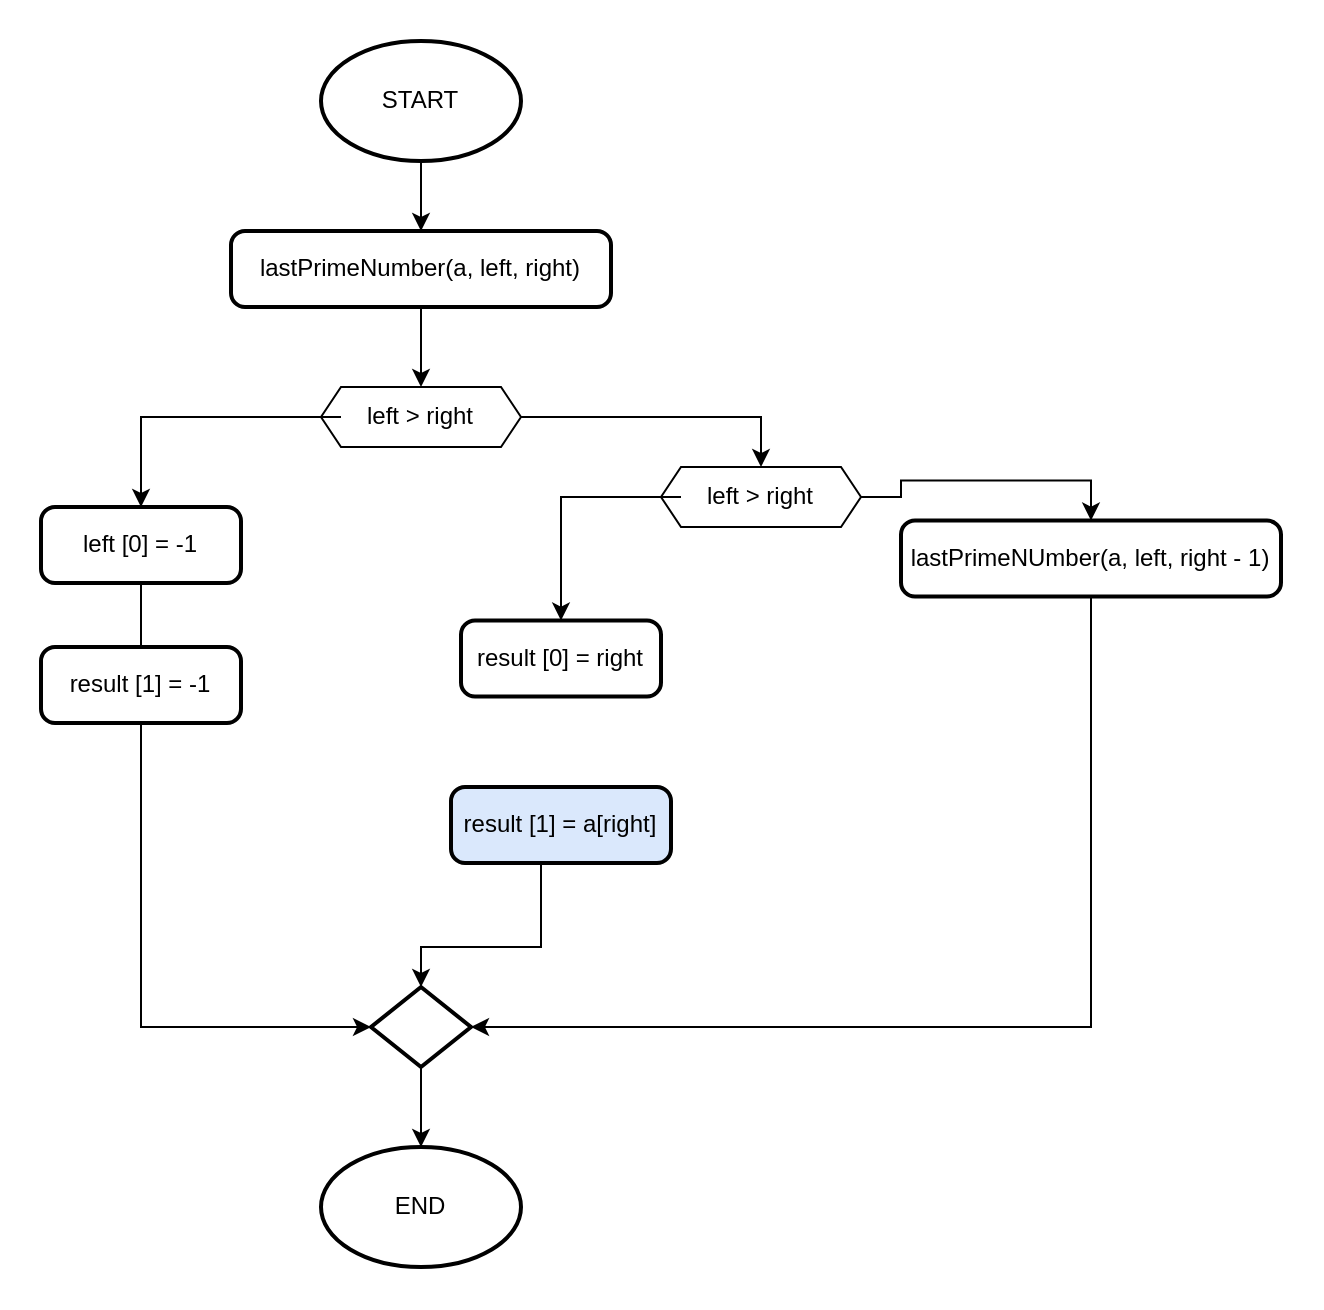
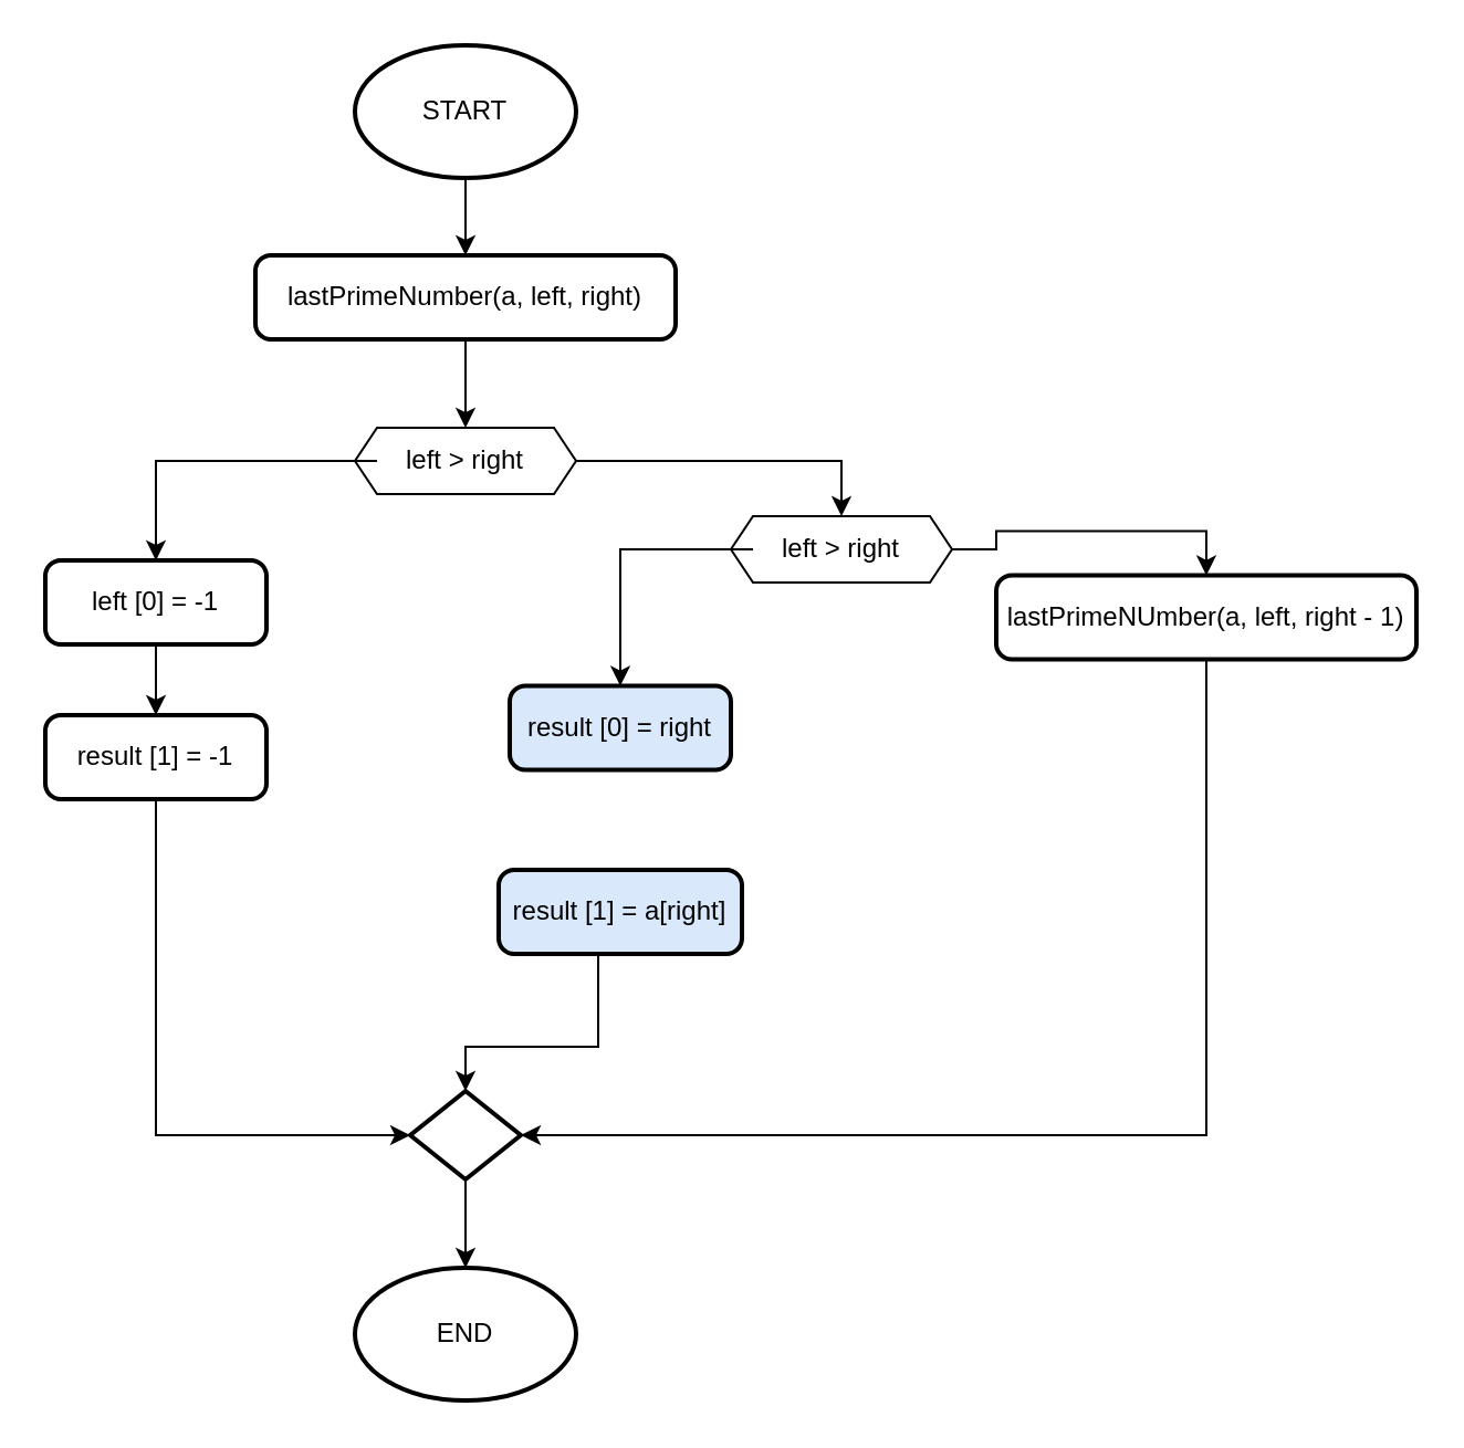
  <mxCell id="0" />
  <mxCell id="1" parent="0" />
  <mxCell id="2" style="edgeStyle=orthogonalEdgeStyle;rounded=0;orthogonalLoop=1;jettySize=auto;html=1;entryX=0.5;entryY=0;entryDx=0;entryDy=0;" edge="1" parent="1" source="3" target="5"><mxGeometry relative="1" as="geometry" /></mxCell>
  <mxCell id="3" value="START" style="strokeWidth=2;html=1;shape=mxgraph.flowchart.start_1;whiteSpace=wrap;" vertex="1" parent="1"><mxGeometry x="160" y="20" width="100" height="60" as="geometry" /></mxCell>
  <mxCell id="4" style="edgeStyle=orthogonalEdgeStyle;rounded=0;orthogonalLoop=1;jettySize=auto;html=1;entryX=0.5;entryY=0;entryDx=0;entryDy=0;" edge="1" parent="1" source="5" target="8"><mxGeometry relative="1" as="geometry" /></mxCell>
  <mxCell id="5" value="lastPrimeNumber(a, left, right)" style="rounded=1;whiteSpace=wrap;html=1;absoluteArcSize=1;arcSize=14;strokeWidth=2;" vertex="1" parent="1"><mxGeometry x="115" y="115" width="190" height="38" as="geometry" /></mxCell>
  <mxCell id="6" value="" style="group" vertex="1" connectable="0" parent="1"><mxGeometry x="160" y="193" width="100" height="30" as="geometry" /></mxCell>
  <mxCell id="7" value="" style="verticalLabelPosition=bottom;verticalAlign=top;html=1;shape=hexagon;perimeter=hexagonPerimeter2;arcSize=6;size=0.1;" vertex="1" parent="6"><mxGeometry width="100" height="30" as="geometry" /></mxCell>
  <mxCell id="8" value="left &amp;gt; right" style="text;html=1;align=center;verticalAlign=middle;whiteSpace=wrap;rounded=0;" vertex="1" parent="6"><mxGeometry x="10" width="80" height="30" as="geometry" /></mxCell>
  <mxCell id="9" value="" style="group" vertex="1" connectable="0" parent="1"><mxGeometry x="330" y="233" width="100" height="30" as="geometry" /></mxCell>
  <mxCell id="10" value="" style="verticalLabelPosition=bottom;verticalAlign=top;html=1;shape=hexagon;perimeter=hexagonPerimeter2;arcSize=6;size=0.1;" vertex="1" parent="9"><mxGeometry width="100" height="30" as="geometry" /></mxCell>
  <mxCell id="11" value="left &amp;gt; right" style="text;html=1;align=center;verticalAlign=middle;whiteSpace=wrap;rounded=0;" vertex="1" parent="9"><mxGeometry x="10" width="80" height="30" as="geometry" /></mxCell>
  <mxCell id="12" style="edgeStyle=orthogonalEdgeStyle;rounded=0;orthogonalLoop=1;jettySize=auto;html=1;exitX=1;exitY=0.5;exitDx=0;exitDy=0;entryX=0.5;entryY=0;entryDx=0;entryDy=0;" edge="1" parent="1" source="7" target="11"><mxGeometry relative="1" as="geometry" /></mxCell>
- <mxCell id="13" value="result [0] = right" style="rounded=1;whiteSpace=wrap;html=1;absoluteArcSize=1;arcSize=14;strokeWidth=2;" vertex="1" parent="1"><mxGeometry x="230" y="309.78" width="100" height="38" as="geometry" /></mxCell>
+ <mxCell id="13" value="result [0] = right" style="rounded=1;whiteSpace=wrap;html=1;absoluteArcSize=1;arcSize=14;strokeWidth=2;fillColor=#dae8fc;" vertex="1" parent="1"><mxGeometry x="230" y="309.78" width="100" height="38" as="geometry" /></mxCell>
  <mxCell id="14" style="edgeStyle=orthogonalEdgeStyle;rounded=0;orthogonalLoop=1;jettySize=auto;html=1;entryX=0.5;entryY=0;entryDx=0;entryDy=0;" edge="1" parent="1" source="11" target="13"><mxGeometry relative="1" as="geometry" /></mxCell>
  <mxCell id="15" value="lastPrimeNUmber(a, left, right - 1)" style="rounded=1;whiteSpace=wrap;html=1;absoluteArcSize=1;arcSize=14;strokeWidth=2;" vertex="1" parent="1"><mxGeometry x="450" y="259.78" width="190" height="38" as="geometry" /></mxCell>
  <mxCell id="16" style="edgeStyle=orthogonalEdgeStyle;rounded=0;orthogonalLoop=1;jettySize=auto;html=1;exitX=1;exitY=0.5;exitDx=0;exitDy=0;entryX=0.5;entryY=0;entryDx=0;entryDy=0;" edge="1" parent="1" source="10" target="15"><mxGeometry relative="1" as="geometry" /></mxCell>
  <mxCell id="17" value="result [1] = a[right]" style="rounded=1;whiteSpace=wrap;html=1;absoluteArcSize=1;arcSize=14;strokeWidth=2;fillColor=#dae8fc;" vertex="1" parent="1"><mxGeometry x="225" y="393" width="110" height="38" as="geometry" /></mxCell>
- <mxCell id="18" style="edgeStyle=orthogonalEdgeStyle;rounded=0;orthogonalLoop=1;jettySize=auto;html=1;entryX=0.5;entryY=0;entryDx=0;entryDy=0;endArrow=none;" edge="1" parent="1" source="19" target="21"><mxGeometry relative="1" as="geometry" /></mxCell>
+ <mxCell id="18" style="edgeStyle=orthogonalEdgeStyle;rounded=0;orthogonalLoop=1;jettySize=auto;html=1;entryX=0.5;entryY=0;entryDx=0;entryDy=0;" edge="1" parent="1" source="19" target="21"><mxGeometry relative="1" as="geometry" /></mxCell>
  <mxCell id="19" value="left [0] = -1" style="rounded=1;whiteSpace=wrap;html=1;absoluteArcSize=1;arcSize=14;strokeWidth=2;" vertex="1" parent="1"><mxGeometry x="20" y="253" width="100" height="38" as="geometry" /></mxCell>
  <mxCell id="20" style="edgeStyle=orthogonalEdgeStyle;rounded=0;orthogonalLoop=1;jettySize=auto;html=1;entryX=0.5;entryY=0;entryDx=0;entryDy=0;" edge="1" parent="1" source="8" target="19"><mxGeometry relative="1" as="geometry" /></mxCell>
  <mxCell id="21" value="result [1] = -1" style="rounded=1;whiteSpace=wrap;html=1;absoluteArcSize=1;arcSize=14;strokeWidth=2;" vertex="1" parent="1"><mxGeometry x="20" y="323" width="100" height="38" as="geometry" /></mxCell>
  <mxCell id="22" value="" style="strokeWidth=2;html=1;shape=mxgraph.flowchart.decision;whiteSpace=wrap;" vertex="1" parent="1"><mxGeometry x="185" y="493" width="50" height="40" as="geometry" /></mxCell>
  <mxCell id="23" style="edgeStyle=orthogonalEdgeStyle;rounded=0;orthogonalLoop=1;jettySize=auto;html=1;entryX=0;entryY=0.5;entryDx=0;entryDy=0;entryPerimeter=0;" edge="1" parent="1" source="21" target="22"><mxGeometry relative="1" as="geometry"><Array as="points"><mxPoint x="70" y="513" /></Array></mxGeometry></mxCell>
  <mxCell id="24" style="edgeStyle=orthogonalEdgeStyle;rounded=0;orthogonalLoop=1;jettySize=auto;html=1;entryX=0.5;entryY=0;entryDx=0;entryDy=0;entryPerimeter=0;" edge="1" parent="1" source="17" target="22"><mxGeometry relative="1" as="geometry"><Array as="points"><mxPoint x="270" y="473" /><mxPoint x="210" y="473" /></Array></mxGeometry></mxCell>
  <mxCell id="25" style="edgeStyle=orthogonalEdgeStyle;rounded=0;orthogonalLoop=1;jettySize=auto;html=1;entryX=1;entryY=0.5;entryDx=0;entryDy=0;entryPerimeter=0;" edge="1" parent="1" source="15" target="22"><mxGeometry relative="1" as="geometry"><Array as="points"><mxPoint x="545" y="513" /></Array></mxGeometry></mxCell>
  <mxCell id="26" value="END" style="strokeWidth=2;html=1;shape=mxgraph.flowchart.start_1;whiteSpace=wrap;" vertex="1" parent="1"><mxGeometry x="160" y="573" width="100" height="60" as="geometry" /></mxCell>
  <mxCell id="27" style="edgeStyle=orthogonalEdgeStyle;rounded=0;orthogonalLoop=1;jettySize=auto;html=1;exitX=0.5;exitY=1;exitDx=0;exitDy=0;exitPerimeter=0;entryX=0.5;entryY=0;entryDx=0;entryDy=0;entryPerimeter=0;" edge="1" parent="1" source="22" target="26"><mxGeometry relative="1" as="geometry" /></mxCell>
